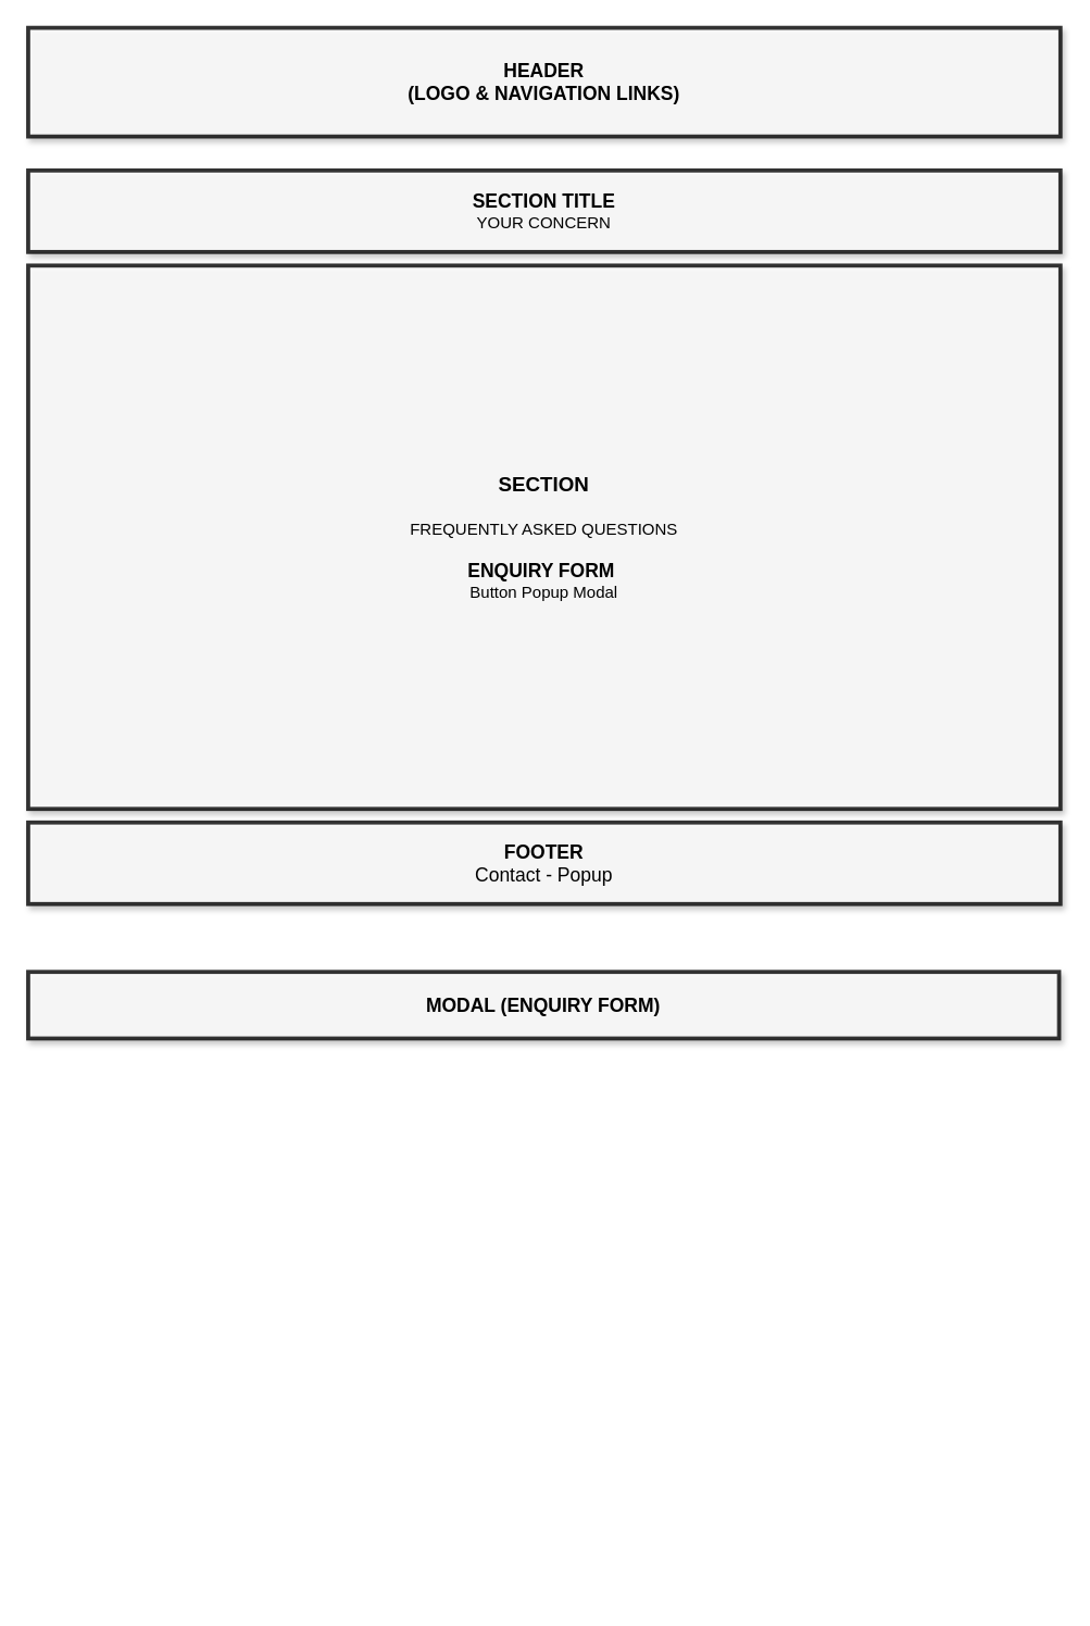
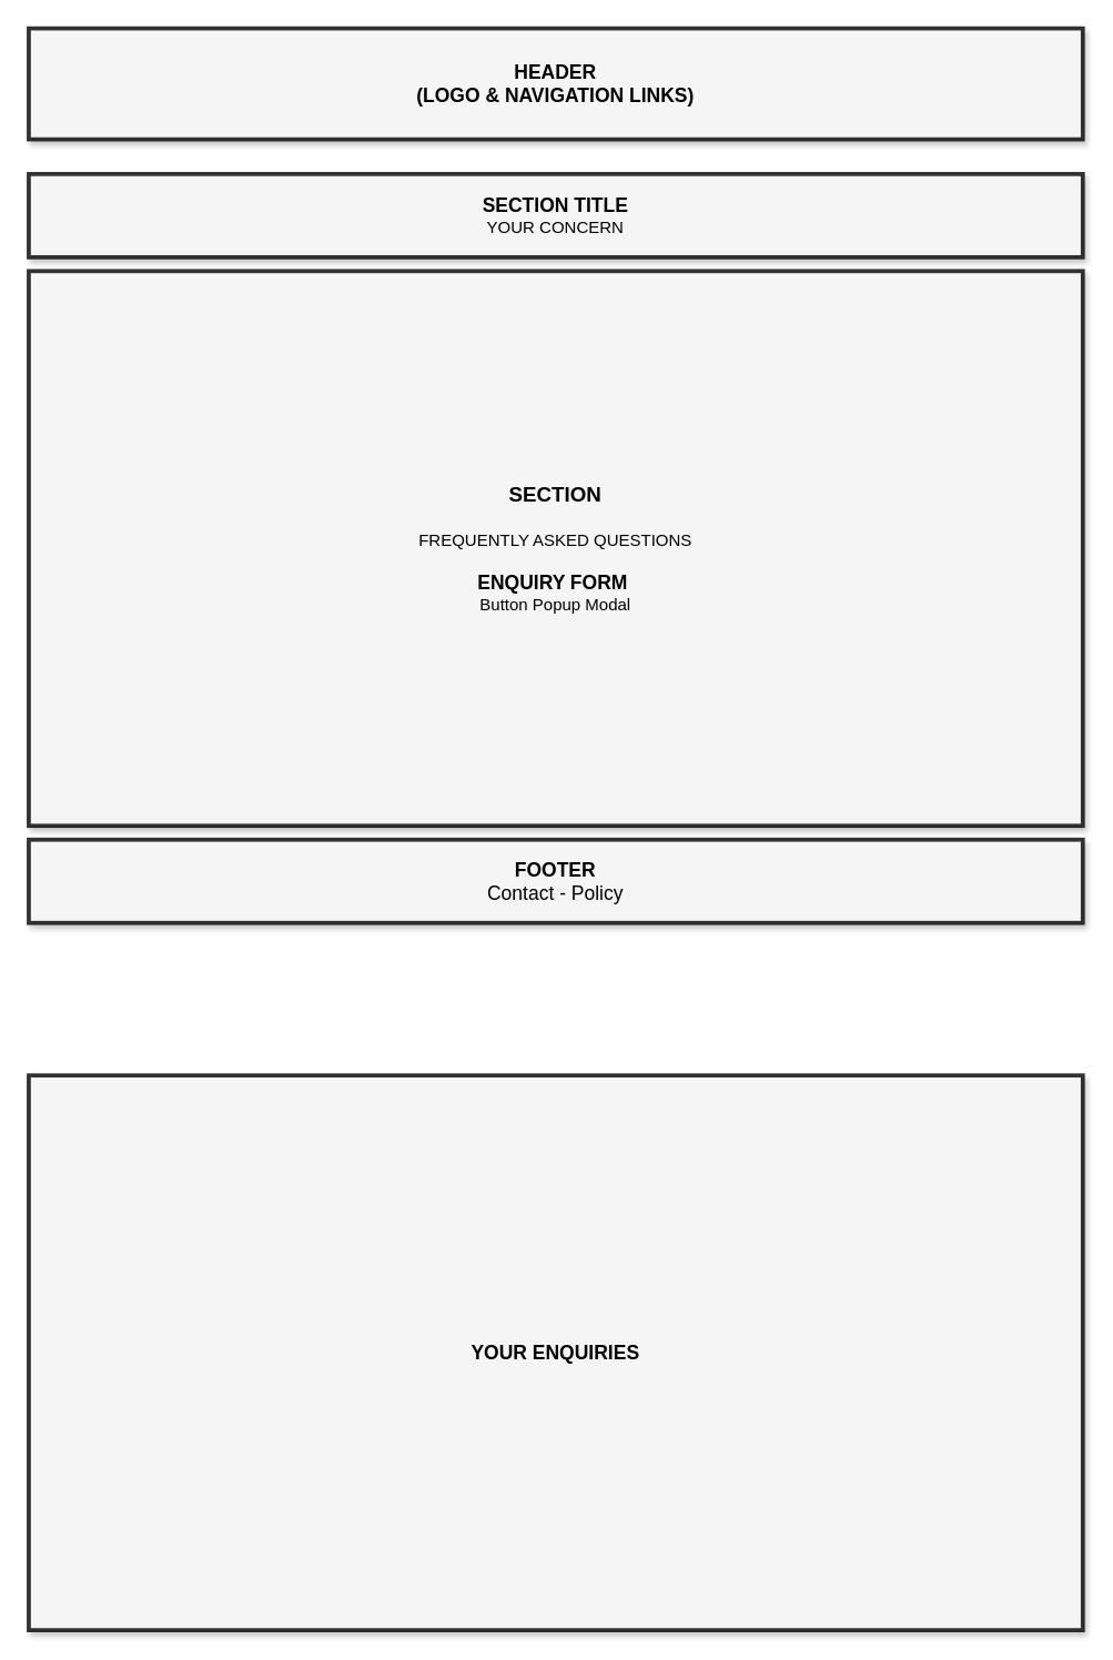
  <mxCell id="0" />
  <mxCell id="1" parent="0" />
  <mxCell id="2" value="&lt;font style=&quot;font-size: 14px&quot;&gt;&lt;b&gt;HEADER&lt;br&gt;(LOGO &amp;amp; NAVIGATION LINKS)&lt;/b&gt;&lt;/font&gt;" style="whiteSpace=wrap;html=1;strokeWidth=3;perimeterSpacing=0;opacity=80;shadow=1;" vertex="1" parent="1"><mxGeometry x="20" y="20" width="760" height="80" as="geometry" /></mxCell>
  <mxCell id="3" value="&lt;font&gt;&lt;b&gt;&lt;font style=&quot;font-size: 14px&quot;&gt;SECTION TITLE&lt;/font&gt;&lt;/b&gt;&lt;br&gt;&amp;nbsp;YOUR CONCERN&amp;nbsp;&lt;/font&gt;" style="whiteSpace=wrap;html=1;strokeWidth=3;perimeterSpacing=0;opacity=80;shadow=1;" vertex="1" parent="1"><mxGeometry x="20" y="125" width="760" height="60" as="geometry" /></mxCell>
  <mxCell id="4" value="&lt;b&gt;&lt;font style=&quot;font-size: 15px&quot;&gt;SECTION&lt;/font&gt;&lt;/b&gt;&lt;font&gt;&lt;b&gt;&lt;font style=&quot;font-size: 14px&quot;&gt;&lt;br&gt;&lt;/font&gt;&lt;/b&gt;&lt;span style=&quot;font-size: 14px&quot;&gt;&lt;b&gt;&lt;br&gt;&lt;/b&gt;&lt;/span&gt;FREQUENTLY ASKED QUESTIONS&lt;br&gt;&lt;br&gt;&lt;b style=&quot;font-size: 14px&quot;&gt;ENQUIRY FORM&amp;nbsp;&lt;br&gt;&lt;/b&gt;Button Popup Modal&lt;br&gt;&lt;/font&gt;" style="whiteSpace=wrap;html=1;strokeWidth=3;perimeterSpacing=0;opacity=80;shadow=1;" vertex="1" parent="1"><mxGeometry x="20" y="195" width="760" height="400" as="geometry" /></mxCell>
- <mxCell id="5" value="&lt;font style=&quot;font-size: 14px&quot;&gt;&lt;b&gt;FOOTER&lt;/b&gt;&lt;br&gt;Contact - Popup&lt;/font&gt;" style="whiteSpace=wrap;html=1;strokeWidth=3;perimeterSpacing=0;opacity=80;shadow=1;" vertex="1" parent="1"><mxGeometry x="20" y="605" width="760" height="60" as="geometry" /></mxCell>
- <mxCell id="7" value="&lt;b style=&quot;font-size: 14px&quot;&gt;MODAL (ENQUIRY FORM)&lt;br&gt;&lt;/b&gt;" style="whiteSpace=wrap;html=1;strokeWidth=3;perimeterSpacing=0;opacity=80;shadow=1;" vertex="1" parent="1"><mxGeometry x="20" y="715" width="759" height="49" as="geometry" /></mxCell>
+ <mxCell id="5" value="&lt;font style=&quot;font-size: 14px&quot;&gt;&lt;b&gt;FOOTER&lt;/b&gt;&lt;br&gt;Contact - Policy&lt;/font&gt;" style="whiteSpace=wrap;html=1;strokeWidth=3;perimeterSpacing=0;opacity=80;shadow=1;" vertex="1" parent="1"><mxGeometry x="20" y="605" width="760" height="60" as="geometry" /></mxCell>
+ <mxCell id="6" value="&lt;font&gt;&lt;span style=&quot;font-size: 14px&quot;&gt;&lt;b&gt;YOUR ENQUIRIES&lt;/b&gt;&lt;/span&gt;&lt;br&gt;&lt;/font&gt;" style="whiteSpace=wrap;html=1;strokeWidth=3;perimeterSpacing=0;opacity=80;shadow=1;" vertex="1" parent="1"><mxGeometry x="20" y="775" width="760" height="400" as="geometry" /></mxCell>
